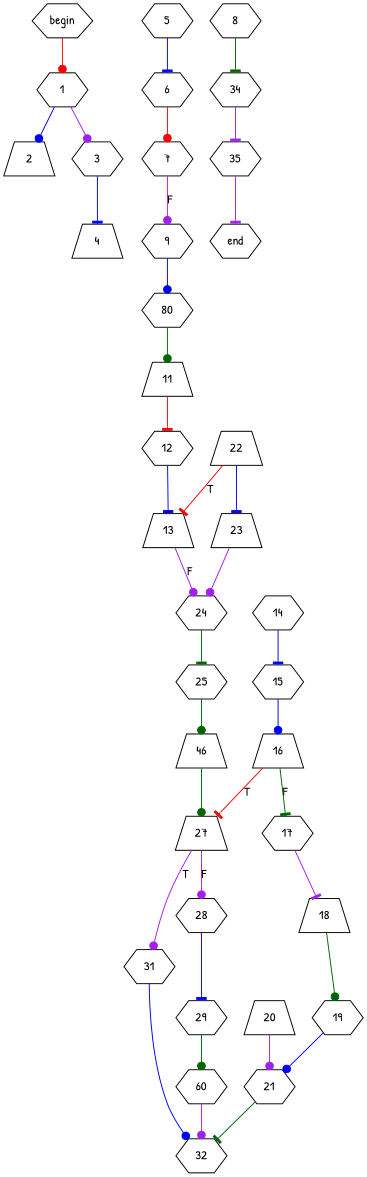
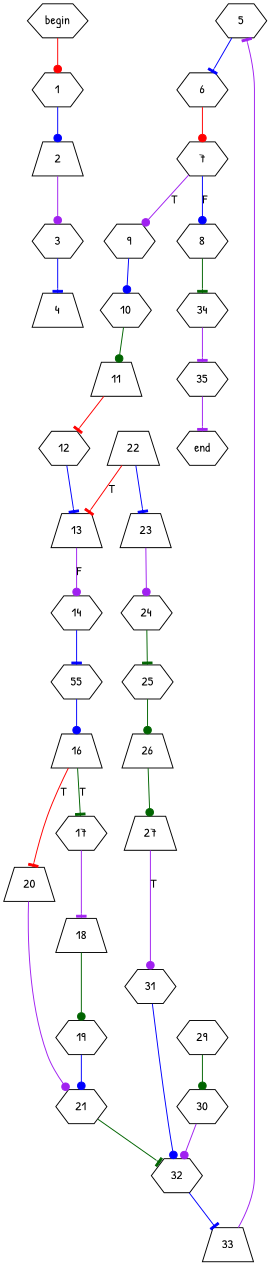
  digraph {
    fontname="Patrick Hand"
    node [fontname="Patrick Hand" shape=hexagon]
    edge [arrowhead=dot color=blue fontname="Patrick Hand"]
    begin
    1
    2 [shape=trapezium]
    3
    4 [shape=trapezium]
    5
    6
    7
    9
    8
-   10 [label=80]
+   10
    34
    11 [shape=trapezium]
    35
    end
    12
    13 [shape=trapezium]
    14
    22 [shape=trapezium]
    23 [shape=trapezium]
-   15
+   15 [label=55]
    24
    16 [shape=trapezium]
    20 [shape=trapezium]
    17
    21
    18 [shape=trapezium]
    32
    19
+   33 [shape=trapezium]
    25
-   26 [shape=trapezium label=46]
+   26 [shape=trapezium]
    27 [shape=trapezium]
    31
-   28
    29
-   30 [label=60]
+   30
    begin -> 1 [color=red]
    1 -> 2
-   1 -> 3 [color=purple]
+   2 -> 3 [color=purple]
    3 -> 4 [arrowhead=tee]
    5 -> 6 [arrowhead=tee]
    6 -> 7 [color=red]
-   7 -> 9 [color=purple label=F]
+   7 -> 9 [color=purple label=T]
+   7 -> 8 [label=F]
    9 -> 10
    8 -> 34 [arrowhead=tee color=darkgreen]
    10 -> 11 [color=darkgreen]
    34 -> 35 [arrowhead=tee color=purple]
    11 -> 12 [arrowhead=tee color=red]
    35 -> end [arrowhead=tee color=purple]
    12 -> 13 [arrowhead=tee]
-   13 -> 24 [color=purple label=F]
+   13 -> 14 [color=purple label=F]
    14 -> 15 [arrowhead=tee]
    22 -> 13 [arrowhead=tee color=red label=T]
    22 -> 23 [arrowhead=tee]
    23 -> 24 [color=purple]
    15 -> 16
    24 -> 25 [arrowhead=tee color=darkgreen]
-   16 -> 27 [arrowhead=tee color=red label=T]
-   16 -> 17 [arrowhead=tee color=darkgreen label=F]
+   16 -> 20 [arrowhead=tee color=red label=T]
+   16 -> 17 [arrowhead=tee color=darkgreen label=T]
    20 -> 21 [color=purple]
    17 -> 18 [arrowhead=tee color=purple]
    21 -> 32 [arrowhead=tee color=darkgreen]
    18 -> 19 [color=darkgreen]
+   32 -> 33 [arrowhead=tee]
    19 -> 21
+   33 -> 5 [arrowhead=tee color=purple]
    25 -> 26 [color=darkgreen]
    26 -> 27 [color=darkgreen]
    27 -> 31 [color=purple label=T]
-   27 -> 28 [color=purple label=F]
    31 -> 32
-   28 -> 29 [arrowhead=tee]
    29 -> 30 [color=darkgreen]
    30 -> 32 [color=purple]
  }
